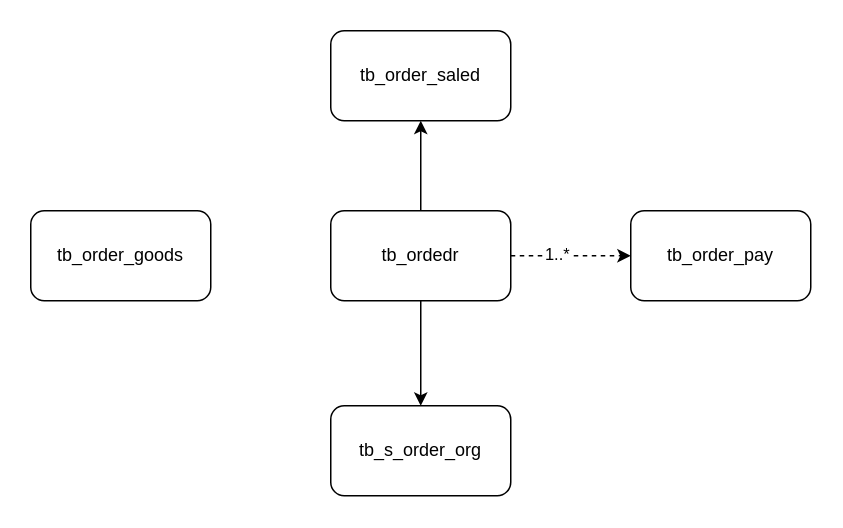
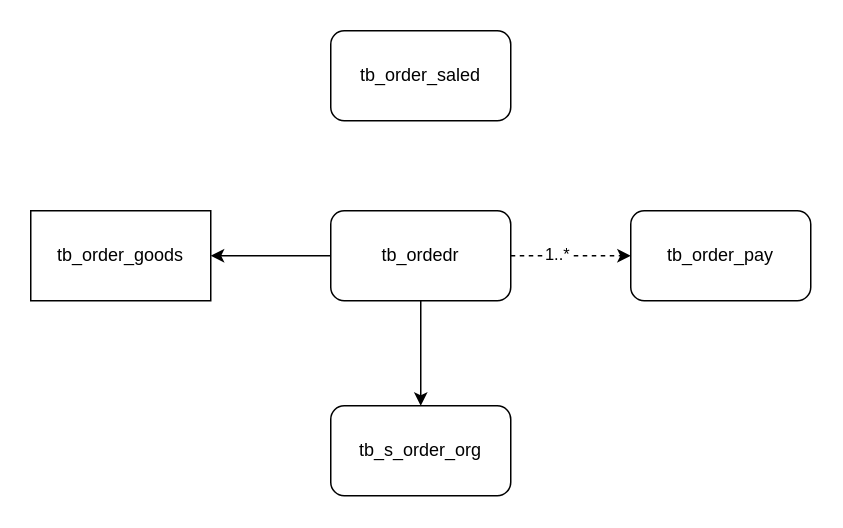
  <mxCell id="0" />
  <mxCell id="1" parent="0" />
  <mxCell id="2" value="" style="edgeStyle=orthogonalEdgeStyle;rounded=0;orthogonalLoop=1;jettySize=auto;html=1;dashed=1;" edge="1" parent="1" source="6" target="7"><mxGeometry relative="1" as="geometry" /></mxCell>
  <mxCell id="3" value="1..*" style="edgeLabel;html=1;align=center;verticalAlign=middle;resizable=0;points=[];" vertex="1" connectable="0" parent="2"><mxGeometry x="-0.25" y="2" relative="1" as="geometry"><mxPoint as="offset" /></mxGeometry></mxCell>
- <mxCell id="4" value="" style="edgeStyle=orthogonalEdgeStyle;rounded=0;orthogonalLoop=1;jettySize=auto;html=1;" edge="1" parent="1" source="6" target="9"><mxGeometry relative="1" as="geometry" /></mxCell>
+ <mxCell id="4" value="" style="edgeStyle=orthogonalEdgeStyle;rounded=0;orthogonalLoop=1;jettySize=auto;html=1;" edge="1" parent="1" source="6" target="8"><mxGeometry relative="1" as="geometry" /></mxCell>
  <mxCell id="5" value="" style="edgeStyle=orthogonalEdgeStyle;rounded=0;orthogonalLoop=1;jettySize=auto;html=1;" edge="1" parent="1" source="6" target="10"><mxGeometry relative="1" as="geometry" /></mxCell>
  <mxCell id="6" value="tb_ordedr" style="rounded=1;whiteSpace=wrap;html=1;" vertex="1" parent="1"><mxGeometry x="220" y="140" width="120" height="60" as="geometry" /></mxCell>
  <mxCell id="7" value="tb_order_pay" style="rounded=1;whiteSpace=wrap;html=1;" vertex="1" parent="1"><mxGeometry x="420" y="140" width="120" height="60" as="geometry" /></mxCell>
- <mxCell id="8" value="tb_order_goods" style="rounded=1;whiteSpace=wrap;html=1;" vertex="1" parent="1"><mxGeometry x="20" y="140" width="120" height="60" as="geometry" /></mxCell>
+ <mxCell id="8" value="tb_order_goods" style="whiteSpace=wrap;html=1;rounded=0;" vertex="1" parent="1"><mxGeometry x="20" y="140" width="120" height="60" as="geometry" /></mxCell>
  <mxCell id="9" value="tb_order_saled" style="rounded=1;whiteSpace=wrap;html=1;" vertex="1" parent="1"><mxGeometry x="220" y="20" width="120" height="60" as="geometry" /></mxCell>
  <mxCell id="10" value="tb_s_order_org" style="rounded=1;whiteSpace=wrap;html=1;" vertex="1" parent="1"><mxGeometry x="220" y="270" width="120" height="60" as="geometry" /></mxCell>
